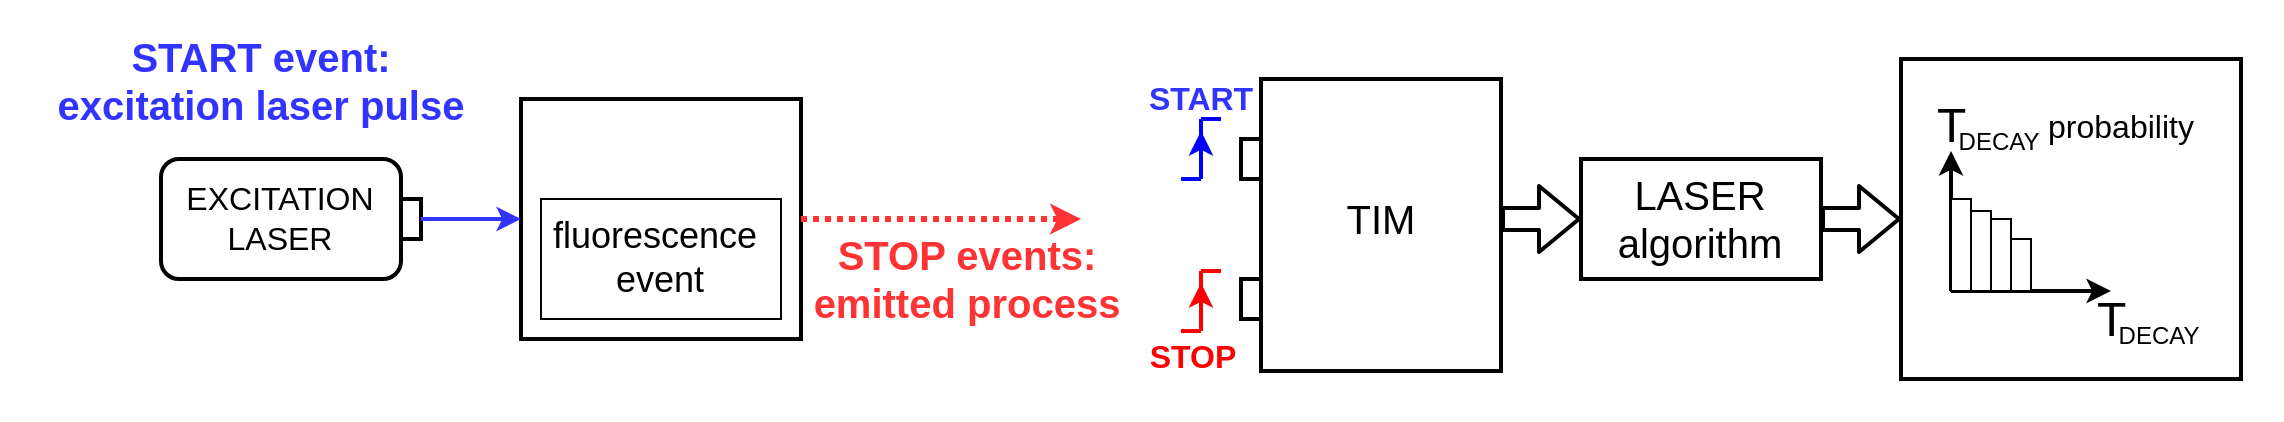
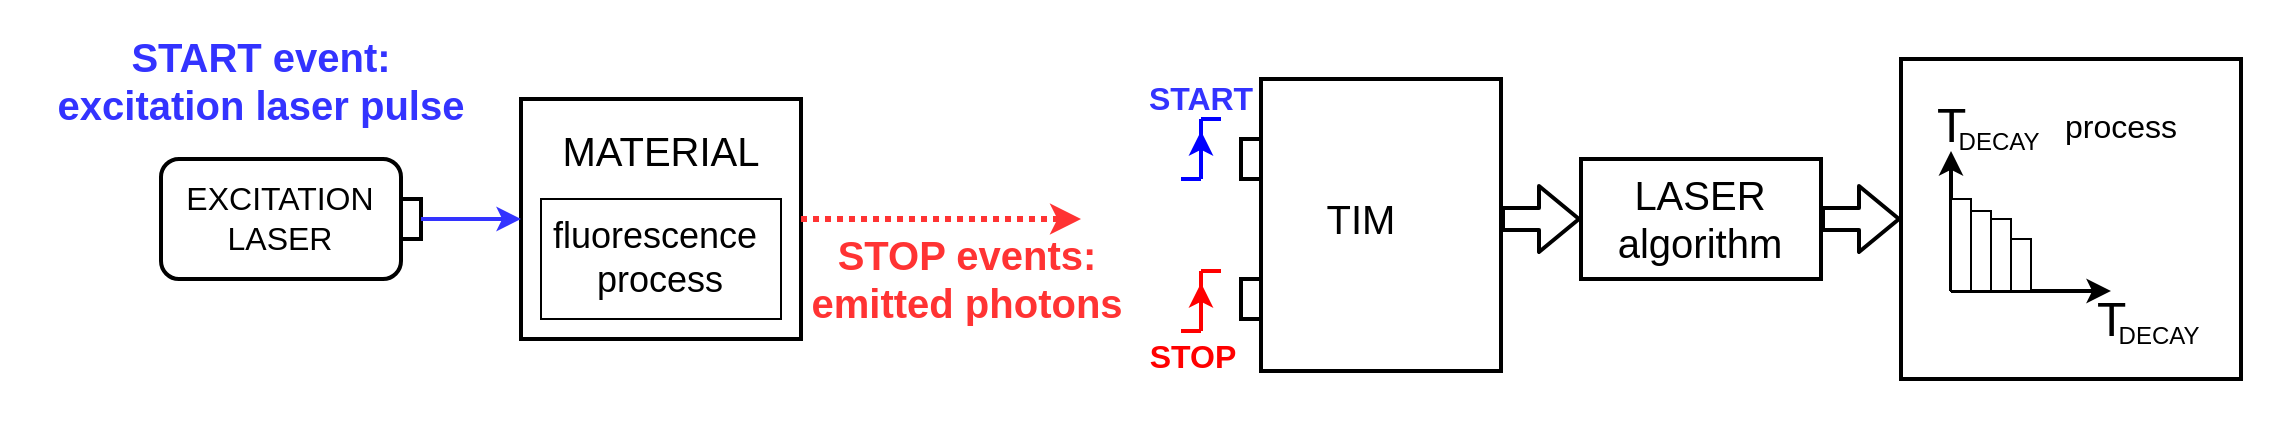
  <mxCell id="0" />
  <mxCell id="1" parent="0" />
  <mxCell id="2" value="" style="whiteSpace=wrap;html=1;strokeWidth=2;" vertex="1" parent="1"><mxGeometry x="260" y="49" width="140" height="120" as="geometry" /></mxCell>
  <mxCell id="3" value="&lt;font style=&quot;font-size: 16px&quot;&gt;&lt;font style=&quot;font-size: 16px&quot;&gt;EXCITATION&lt;br&gt;LASER&lt;/font&gt;&lt;br&gt;&lt;/font&gt;" style="whiteSpace=wrap;html=1;strokeWidth=2;rounded=1;" vertex="1" parent="1"><mxGeometry x="80" y="79" width="120" height="60" as="geometry" /></mxCell>
  <mxCell id="4" value="" style="whiteSpace=wrap;html=1;strokeWidth=2;" vertex="1" parent="1"><mxGeometry x="200" y="99" width="10" height="20" as="geometry" /></mxCell>
  <mxCell id="5" value="" style="endArrow=classic;html=1;fontSize=12;exitX=1;exitY=0.5;exitDx=0;exitDy=0;strokeWidth=2;strokeColor=#3333FF;entryX=0;entryY=0.5;entryDx=0;entryDy=0;" edge="1" parent="1" source="4" target="2"><mxGeometry width="50" height="50" relative="1" as="geometry"><mxPoint x="320" y="159" as="sourcePoint" /><mxPoint x="260" y="109" as="targetPoint" /></mxGeometry></mxCell>
  <mxCell id="6" value="&lt;font style=&quot;font-size: 20px&quot;&gt;LASER&lt;br&gt;algorithm&lt;br&gt;&lt;/font&gt;" style="whiteSpace=wrap;html=1;strokeWidth=2;" vertex="1" parent="1"><mxGeometry x="790" y="79" width="120" height="60" as="geometry" /></mxCell>
  <mxCell id="7" value="" style="endArrow=classic;html=1;fontSize=12;strokeWidth=3;strokeColor=#FF3333;dashed=1;dashPattern=1 1;" edge="1" parent="1"><mxGeometry width="50" height="50" relative="1" as="geometry"><mxPoint x="400" y="109" as="sourcePoint" /><mxPoint x="540" y="109" as="targetPoint" /></mxGeometry></mxCell>
  <mxCell id="8" value="&lt;font color=&quot;#3333ff&quot; style=&quot;font-size: 20px&quot;&gt;&lt;b&gt;START event:&lt;br&gt;excitation laser pulse&lt;/b&gt;&lt;/font&gt;" style="text;html=1;resizable=0;autosize=1;align=center;verticalAlign=middle;points=[];fillColor=none;strokeColor=none;rounded=0;fontSize=12;" vertex="1" parent="1"><mxGeometry x="20" y="20" width="220" height="40" as="geometry" /></mxCell>
- <mxCell id="9" value="&lt;font color=&quot;#ff3333&quot; style=&quot;font-size: 20px&quot;&gt;&lt;b&gt;STOP events:&lt;br&gt;emitted process&lt;/b&gt;&lt;/font&gt;" style="text;html=1;resizable=0;autosize=1;align=center;verticalAlign=middle;points=[];fillColor=none;strokeColor=none;rounded=0;fontSize=12;" vertex="1" parent="1"><mxGeometry x="398" y="119" width="170" height="40" as="geometry" /></mxCell>
+ <mxCell id="9" value="&lt;font color=&quot;#ff3333&quot; style=&quot;font-size: 20px&quot;&gt;&lt;b&gt;STOP events:&lt;br&gt;emitted photons&lt;/b&gt;&lt;/font&gt;" style="text;html=1;resizable=0;autosize=1;align=center;verticalAlign=middle;points=[];fillColor=none;strokeColor=none;rounded=0;fontSize=12;" vertex="1" parent="1"><mxGeometry x="398" y="119" width="170" height="40" as="geometry" /></mxCell>
  <mxCell id="10" value="" style="shape=flexArrow;endArrow=classic;html=1;fontSize=12;fontColor=#FF3333;strokeColor=#000000;strokeWidth=2;exitX=1;exitY=0.5;exitDx=0;exitDy=0;" edge="1" parent="1" source="6"><mxGeometry width="50" height="50" relative="1" as="geometry"><mxPoint x="900" y="149" as="sourcePoint" /><mxPoint x="950" y="109" as="targetPoint" /></mxGeometry></mxCell>
  <mxCell id="11" value="" style="whiteSpace=wrap;html=1;strokeWidth=2;" vertex="1" parent="1"><mxGeometry x="950" y="29" width="170" height="160" as="geometry" /></mxCell>
  <mxCell id="12" value="" style="endArrow=classic;html=1;fontSize=12;fontColor=#FF3333;strokeColor=#000000;strokeWidth=2;endFill=1;" edge="1" parent="1"><mxGeometry width="50" height="50" relative="1" as="geometry"><mxPoint x="975" y="145" as="sourcePoint" /><mxPoint x="1055" y="145" as="targetPoint" /></mxGeometry></mxCell>
  <mxCell id="13" value="" style="endArrow=classic;html=1;fontSize=12;fontColor=#FF3333;strokeColor=#000000;strokeWidth=2;endFill=1;" edge="1" parent="1"><mxGeometry width="50" height="50" relative="1" as="geometry"><mxPoint x="975" y="145" as="sourcePoint" /><mxPoint x="975" y="75" as="targetPoint" /></mxGeometry></mxCell>
  <mxCell id="14" value="" style="whiteSpace=wrap;html=1;fontSize=12;fontColor=#FF3333;strokeColor=#000000;" vertex="1" parent="1"><mxGeometry x="975" y="99" width="10" height="46" as="geometry" /></mxCell>
  <mxCell id="15" value="" style="whiteSpace=wrap;html=1;fontSize=12;fontColor=#FF3333;strokeColor=#000000;" vertex="1" parent="1"><mxGeometry x="985" y="105" width="10" height="40" as="geometry" /></mxCell>
  <mxCell id="16" value="" style="whiteSpace=wrap;html=1;fontSize=12;fontColor=#FF3333;strokeColor=#000000;" vertex="1" parent="1"><mxGeometry x="995" y="109" width="10" height="36" as="geometry" /></mxCell>
  <mxCell id="17" value="" style="whiteSpace=wrap;html=1;fontSize=12;fontColor=#FF3333;strokeColor=#000000;" vertex="1" parent="1"><mxGeometry x="1005" y="119" width="10" height="26" as="geometry" /></mxCell>
  <mxCell id="18" value="&lt;font color=&quot;#000000&quot; style=&quot;font-size: 24px&quot;&gt;T&lt;/font&gt;&amp;nbsp;" style="text;html=1;resizable=0;autosize=1;align=center;verticalAlign=middle;points=[];fillColor=none;strokeColor=none;rounded=0;fontSize=12;fontColor=#FF3333;" vertex="1" parent="1"><mxGeometry x="962" y="53" width="30" height="20" as="geometry" /></mxCell>
- <mxCell id="19" value="&lt;font color=&quot;#000000&quot; style=&quot;font-size: 16px&quot;&gt;probability&lt;/font&gt;" style="text;html=1;resizable=0;autosize=1;align=center;verticalAlign=middle;points=[];fillColor=none;strokeColor=none;rounded=0;fontSize=12;fontColor=#FF3333;" vertex="1" parent="1"><mxGeometry x="1015" y="53" width="90" height="20" as="geometry" /></mxCell>
- <mxCell id="20" value="&lt;font style=&quot;font-size: 18px&quot;&gt;fluorescence&amp;nbsp;&lt;br&gt;event&lt;/font&gt;" style="whiteSpace=wrap;html=1;fontSize=12;fontColor=#000000;strokeColor=#000000;" vertex="1" parent="1"><mxGeometry x="270" y="99" width="120" height="60" as="geometry" /></mxCell>
+ <mxCell id="19" value="&lt;font color=&quot;#000000&quot; style=&quot;font-size: 16px&quot;&gt;process&lt;/font&gt;" style="text;html=1;resizable=0;autosize=1;align=center;verticalAlign=middle;points=[];fillColor=none;strokeColor=none;rounded=0;fontSize=12;fontColor=#FF3333;" vertex="1" parent="1"><mxGeometry x="1015" y="53" width="90" height="20" as="geometry" /></mxCell>
+ <mxCell id="20" value="&lt;font style=&quot;font-size: 18px&quot;&gt;fluorescence&amp;nbsp;&lt;br&gt;process&lt;/font&gt;" style="whiteSpace=wrap;html=1;fontSize=12;fontColor=#000000;strokeColor=#000000;" vertex="1" parent="1"><mxGeometry x="270" y="99" width="120" height="60" as="geometry" /></mxCell>
+ <mxCell id="21" value="&lt;font style=&quot;font-size: 20px&quot; color=&quot;#000000&quot;&gt;MATERIAL&lt;/font&gt;" style="text;html=1;resizable=0;autosize=1;align=center;verticalAlign=middle;points=[];fillColor=none;strokeColor=none;rounded=0;fontSize=12;fontColor=#FFFFFF;" vertex="1" parent="1"><mxGeometry x="275" y="65" width="110" height="20" as="geometry" /></mxCell>
  <mxCell id="22" value="" style="rounded=0;whiteSpace=wrap;html=1;strokeWidth=2;" vertex="1" parent="1"><mxGeometry x="630" y="39" width="120" height="146" as="geometry" /></mxCell>
  <mxCell id="23" value="" style="shape=flexArrow;endArrow=classic;html=1;fontSize=12;fontColor=#FF3333;strokeColor=#000000;strokeWidth=2;exitX=1;exitY=0.5;exitDx=0;exitDy=0;" edge="1" parent="1"><mxGeometry width="50" height="50" relative="1" as="geometry"><mxPoint x="750" y="109" as="sourcePoint" /><mxPoint x="790" y="109" as="targetPoint" /></mxGeometry></mxCell>
- <mxCell id="24" value="&lt;font style=&quot;font-size: 20px&quot;&gt;TIM&lt;/font&gt;" style="text;html=1;resizable=0;autosize=1;align=center;verticalAlign=middle;points=[];fillColor=none;strokeColor=none;rounded=0;" vertex="1" parent="1"><mxGeometry x="665" y="99" width="50" height="20" as="geometry" /></mxCell>
+ <mxCell id="24" value="&lt;font style=&quot;font-size: 20px&quot;&gt;TIM&lt;/font&gt;" style="text;html=1;resizable=0;autosize=1;align=center;verticalAlign=middle;points=[];fillColor=none;strokeColor=none;rounded=0;" vertex="1" parent="1"><mxGeometry x="655" y="99" width="50" height="20" as="geometry" /></mxCell>
  <mxCell id="25" value="" style="endArrow=none;html=1;fontSize=20;strokeWidth=2;strokeColor=#0000FF;" edge="1" parent="1"><mxGeometry width="50" height="50" relative="1" as="geometry"><mxPoint x="590" y="89" as="sourcePoint" /><mxPoint x="600" y="89" as="targetPoint" /></mxGeometry></mxCell>
  <mxCell id="26" value="" style="endArrow=none;html=1;fontSize=20;strokeWidth=2;strokeColor=#0000FF;" edge="1" parent="1"><mxGeometry width="50" height="50" relative="1" as="geometry"><mxPoint x="600" y="89" as="sourcePoint" /><mxPoint x="600" y="59" as="targetPoint" /></mxGeometry></mxCell>
  <mxCell id="27" value="" style="endArrow=none;html=1;fontSize=20;strokeWidth=2;strokeColor=#0000FF;" edge="1" parent="1"><mxGeometry width="50" height="50" relative="1" as="geometry"><mxPoint x="600" y="59" as="sourcePoint" /><mxPoint x="610" y="59" as="targetPoint" /></mxGeometry></mxCell>
  <mxCell id="28" value="" style="endArrow=classic;startArrow=none;html=1;fontSize=20;strokeColor=#0000FF;strokeWidth=2;startFill=0;" edge="1" parent="1"><mxGeometry width="50" height="50" relative="1" as="geometry"><mxPoint x="600" y="85" as="sourcePoint" /><mxPoint x="600" y="65" as="targetPoint" /></mxGeometry></mxCell>
  <mxCell id="29" value="" style="endArrow=none;html=1;fontSize=20;strokeWidth=2;strokeColor=#FF0000;" edge="1" parent="1"><mxGeometry width="50" height="50" relative="1" as="geometry"><mxPoint x="590" y="165" as="sourcePoint" /><mxPoint x="600" y="165" as="targetPoint" /></mxGeometry></mxCell>
  <mxCell id="30" value="" style="endArrow=none;html=1;fontSize=20;strokeWidth=2;strokeColor=#FF0000;" edge="1" parent="1"><mxGeometry width="50" height="50" relative="1" as="geometry"><mxPoint x="600" y="165" as="sourcePoint" /><mxPoint x="600" y="135" as="targetPoint" /></mxGeometry></mxCell>
  <mxCell id="31" value="" style="endArrow=none;html=1;fontSize=20;strokeWidth=2;strokeColor=#FF0000;" edge="1" parent="1"><mxGeometry width="50" height="50" relative="1" as="geometry"><mxPoint x="600" y="135" as="sourcePoint" /><mxPoint x="610" y="135" as="targetPoint" /></mxGeometry></mxCell>
  <mxCell id="32" value="" style="endArrow=classic;startArrow=none;html=1;fontSize=20;strokeColor=#FF0000;strokeWidth=2;startFill=0;" edge="1" parent="1"><mxGeometry width="50" height="50" relative="1" as="geometry"><mxPoint x="600" y="161" as="sourcePoint" /><mxPoint x="600" y="141" as="targetPoint" /></mxGeometry></mxCell>
  <mxCell id="33" value="" style="rounded=0;whiteSpace=wrap;html=1;fontSize=20;strokeWidth=2;" vertex="1" parent="1"><mxGeometry x="620" y="69" width="10" height="20" as="geometry" /></mxCell>
  <mxCell id="34" value="" style="rounded=0;whiteSpace=wrap;html=1;fontSize=20;strokeWidth=2;" vertex="1" parent="1"><mxGeometry x="620" y="139" width="10" height="20" as="geometry" /></mxCell>
  <mxCell id="35" value="&lt;font color=&quot;#3333ff&quot; style=&quot;font-size: 16px&quot;&gt;&lt;b&gt;START&lt;/b&gt;&lt;/font&gt;" style="text;html=1;resizable=0;autosize=1;align=center;verticalAlign=middle;points=[];fillColor=none;strokeColor=none;rounded=0;fontSize=12;" vertex="1" parent="1"><mxGeometry x="565" y="39" width="70" height="20" as="geometry" /></mxCell>
  <mxCell id="36" value="&lt;font color=&quot;#ff0000&quot; style=&quot;font-size: 16px&quot;&gt;&lt;b&gt;STOP&lt;/b&gt;&lt;/font&gt;" style="text;html=1;resizable=0;autosize=1;align=center;verticalAlign=middle;points=[];fillColor=none;strokeColor=none;rounded=0;fontSize=12;" vertex="1" parent="1"><mxGeometry x="566" y="168" width="60" height="20" as="geometry" /></mxCell>
  <mxCell id="37" value="&lt;font color=&quot;#000000&quot; style=&quot;font-size: 12px&quot;&gt;DECAY&lt;/font&gt;" style="text;html=1;resizable=0;autosize=1;align=center;verticalAlign=middle;points=[];fillColor=none;strokeColor=none;rounded=0;fontSize=12;fontColor=#FF3333;" vertex="1" parent="1"><mxGeometry x="969" y="61" width="60" height="20" as="geometry" /></mxCell>
  <mxCell id="38" value="&lt;font color=&quot;#000000&quot; style=&quot;font-size: 24px&quot;&gt;T&lt;/font&gt;&amp;nbsp;" style="text;html=1;resizable=0;autosize=1;align=center;verticalAlign=middle;points=[];fillColor=none;strokeColor=none;rounded=0;fontSize=12;fontColor=#FF3333;" vertex="1" parent="1"><mxGeometry x="1042" y="150" width="30" height="20" as="geometry" /></mxCell>
  <mxCell id="39" value="&lt;font color=&quot;#000000&quot; style=&quot;font-size: 12px&quot;&gt;DECAY&lt;/font&gt;" style="text;html=1;resizable=0;autosize=1;align=center;verticalAlign=middle;points=[];fillColor=none;strokeColor=none;rounded=0;fontSize=12;fontColor=#FF3333;" vertex="1" parent="1"><mxGeometry x="1049" y="158" width="60" height="20" as="geometry" /></mxCell>
